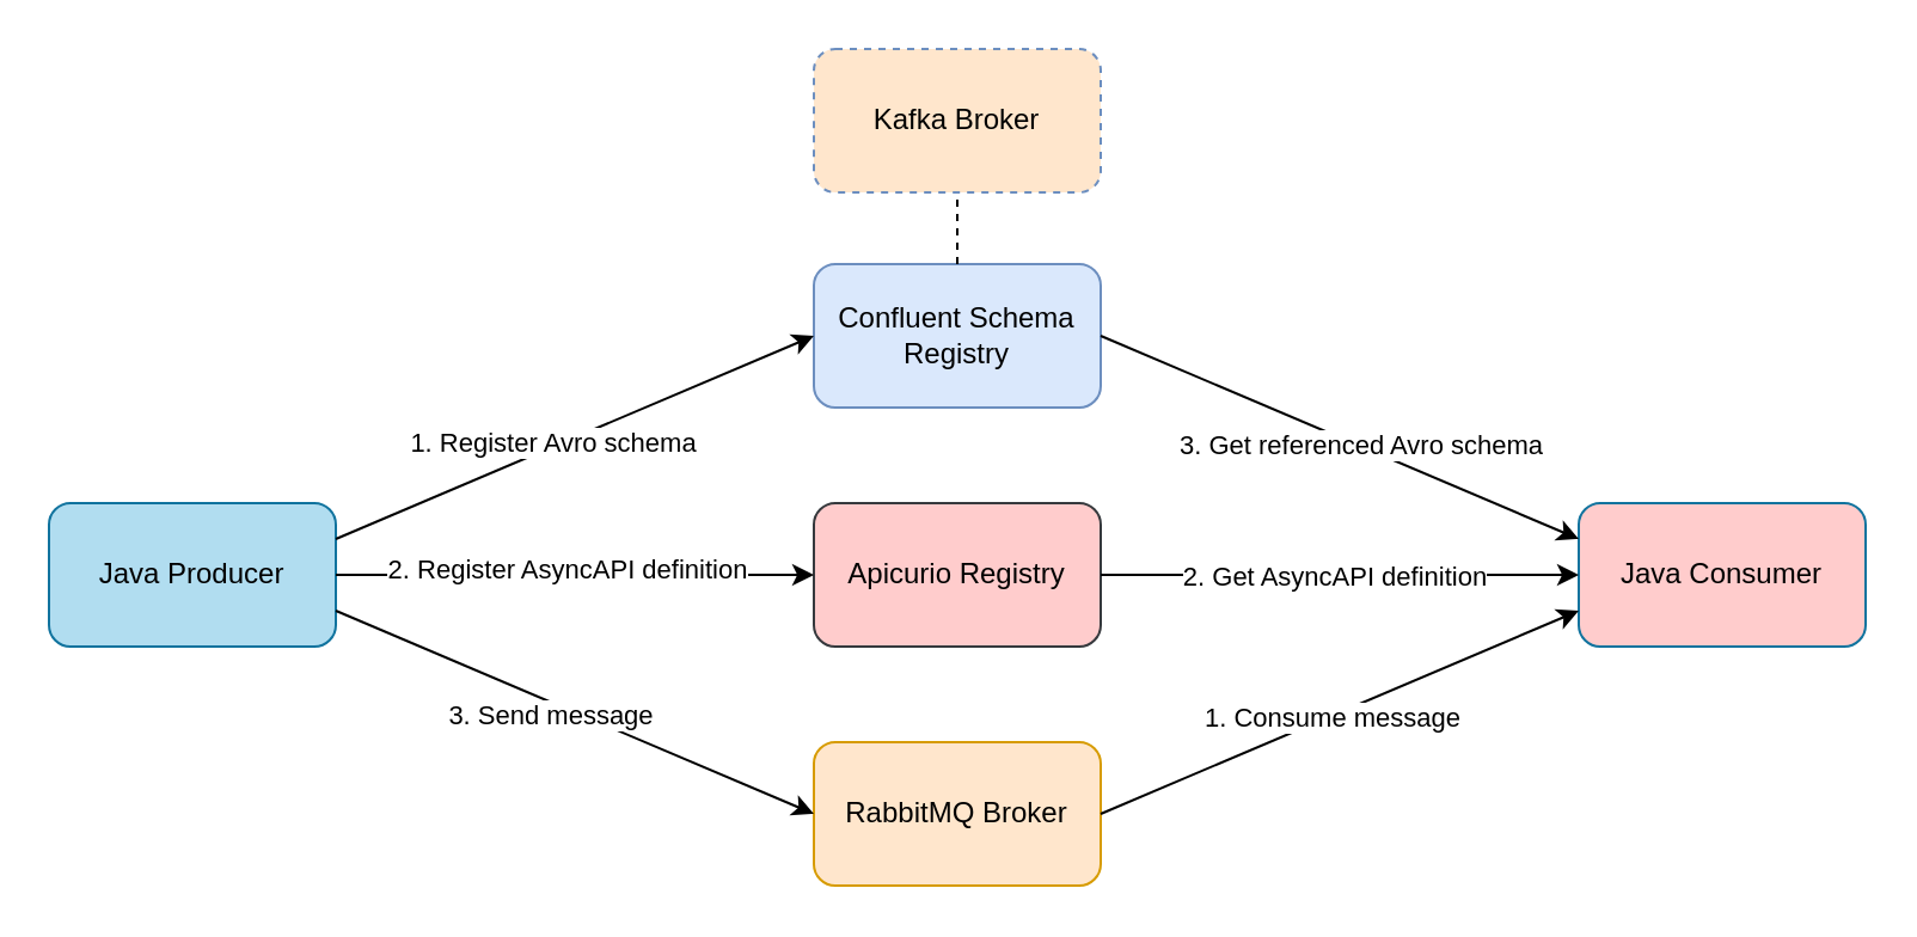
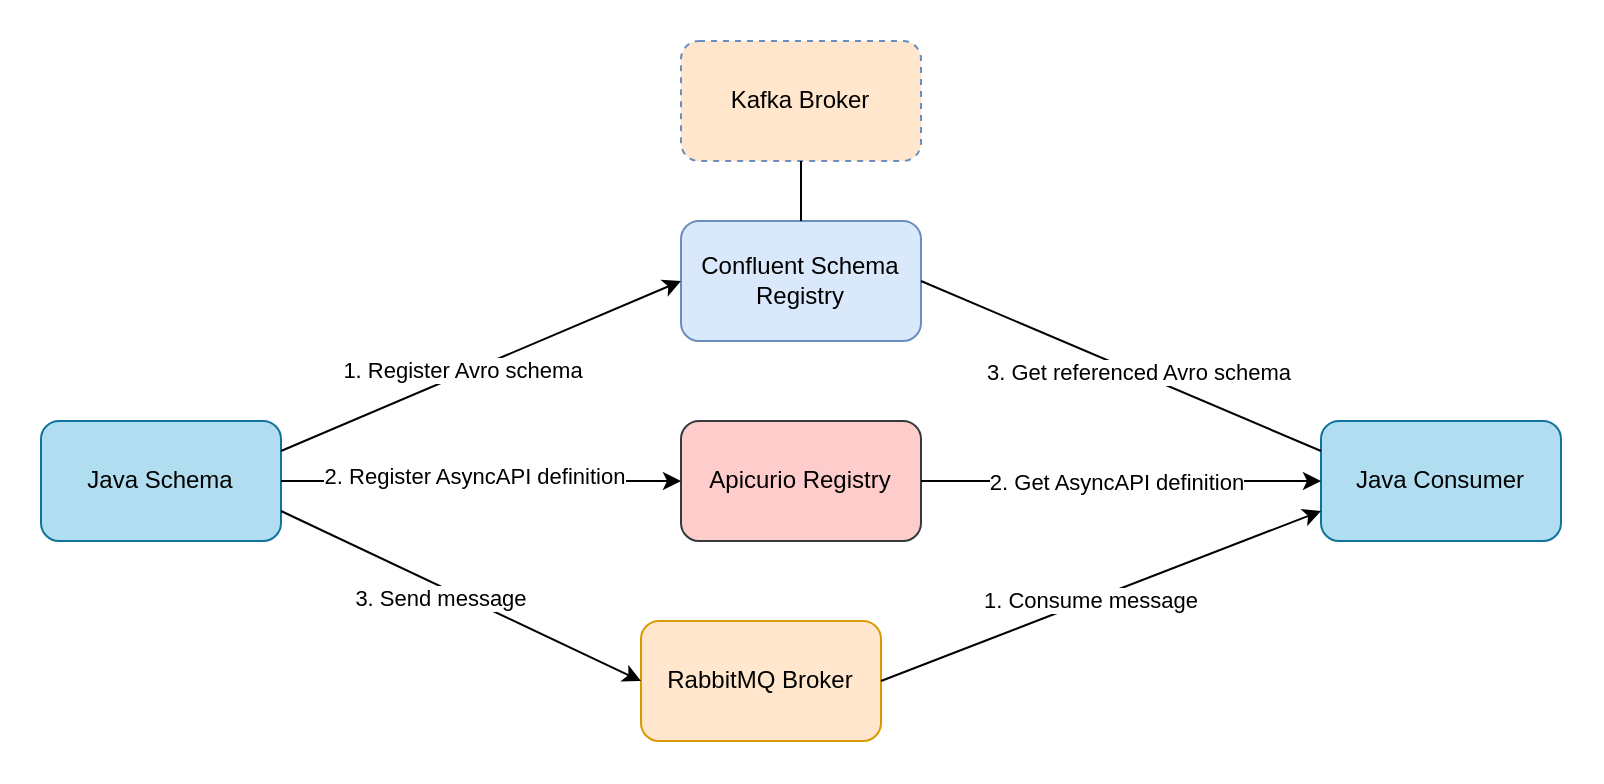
  <mxCell id="0" />
  <mxCell id="1" parent="0" />
  <mxCell id="2" value="Confluent Schema Registry" style="rounded=1;whiteSpace=wrap;html=1;fillColor=#dae8fc;strokeColor=#6c8ebf;" vertex="1" parent="1"><mxGeometry x="340" y="110" width="120" height="60" as="geometry" /></mxCell>
- <mxCell id="3" value="RabbitMQ Broker" style="rounded=1;whiteSpace=wrap;html=1;fillColor=#ffe6cc;strokeColor=#d79b00;" vertex="1" parent="1"><mxGeometry x="340" y="310" width="120" height="60" as="geometry" /></mxCell>
+ <mxCell id="3" value="RabbitMQ Broker" style="rounded=1;whiteSpace=wrap;html=1;fillColor=#ffe6cc;strokeColor=#d79b00;" vertex="1" parent="1"><mxGeometry x="320" y="310" width="120" height="60" as="geometry" /></mxCell>
  <mxCell id="4" value="Kafka Broker" style="rounded=1;whiteSpace=wrap;html=1;dashed=1;fillColor=#ffe6cc;strokeColor=#6c8ebf;" vertex="1" parent="1"><mxGeometry x="340" y="20" width="120" height="60" as="geometry" /></mxCell>
- <mxCell id="5" value="Java Producer" style="rounded=1;whiteSpace=wrap;html=1;fillColor=#b1ddf0;strokeColor=#10739e;" vertex="1" parent="1"><mxGeometry x="20" y="210" width="120" height="60" as="geometry" /></mxCell>
- <mxCell id="6" value="Java Consumer" style="rounded=1;whiteSpace=wrap;html=1;fillColor=#ffcccc;strokeColor=#10739e;" vertex="1" parent="1"><mxGeometry x="660" y="210" width="120" height="60" as="geometry" /></mxCell>
+ <mxCell id="5" value="Java Schema" style="rounded=1;whiteSpace=wrap;html=1;fillColor=#b1ddf0;strokeColor=#10739e;" vertex="1" parent="1"><mxGeometry x="20" y="210" width="120" height="60" as="geometry" /></mxCell>
+ <mxCell id="6" value="Java Consumer" style="rounded=1;whiteSpace=wrap;html=1;fillColor=#b1ddf0;strokeColor=#10739e;" vertex="1" parent="1"><mxGeometry x="660" y="210" width="120" height="60" as="geometry" /></mxCell>
  <mxCell id="7" value="Apicurio Registry" style="rounded=1;whiteSpace=wrap;html=1;fillColor=#ffcccc;strokeColor=#36393d;" vertex="1" parent="1"><mxGeometry x="340" y="210" width="120" height="60" as="geometry" /></mxCell>
  <mxCell id="8" value="" style="endArrow=classic;html=1;exitX=1;exitY=0.25;exitDx=0;exitDy=0;entryX=0;entryY=0.5;entryDx=0;entryDy=0;" edge="1" parent="1" source="5" target="2"><mxGeometry width="50" height="50" relative="1" as="geometry"><mxPoint x="240" y="220" as="sourcePoint" /><mxPoint x="309" y="148" as="targetPoint" /></mxGeometry></mxCell>
  <mxCell id="9" value="1. Register Avro schema" style="edgeLabel;html=1;align=center;verticalAlign=middle;resizable=0;points=[];" vertex="1" connectable="0" parent="8"><mxGeometry x="-0.288" y="1" relative="1" as="geometry"><mxPoint x="20" y="-9" as="offset" /></mxGeometry></mxCell>
  <mxCell id="10" value="" style="endArrow=classic;html=1;exitX=1;exitY=0.5;exitDx=0;exitDy=0;entryX=0;entryY=0.5;entryDx=0;entryDy=0;" edge="1" parent="1" source="5" target="7"><mxGeometry width="50" height="50" relative="1" as="geometry"><mxPoint x="170" y="360" as="sourcePoint" /><mxPoint x="220" y="310" as="targetPoint" /></mxGeometry></mxCell>
  <mxCell id="11" value="2. Register AsyncAPI definition" style="edgeLabel;html=1;align=center;verticalAlign=middle;resizable=0;points=[];" vertex="1" connectable="0" parent="10"><mxGeometry x="0.179" y="3" relative="1" as="geometry"><mxPoint x="-22" as="offset" /></mxGeometry></mxCell>
  <mxCell id="12" value="" style="endArrow=classic;html=1;exitX=1;exitY=0.75;exitDx=0;exitDy=0;entryX=0;entryY=0.5;entryDx=0;entryDy=0;" edge="1" parent="1" source="5" target="3"><mxGeometry width="50" height="50" relative="1" as="geometry"><mxPoint x="230" y="410" as="sourcePoint" /><mxPoint x="280" y="360" as="targetPoint" /></mxGeometry></mxCell>
  <mxCell id="13" value="3. Send message" style="edgeLabel;html=1;align=center;verticalAlign=middle;resizable=0;points=[];" vertex="1" connectable="0" parent="12"><mxGeometry x="0.111" y="4" relative="1" as="geometry"><mxPoint x="-23" as="offset" /></mxGeometry></mxCell>
- <mxCell id="14" value="" style="endArrow=classic;html=1;exitX=1;exitY=0.5;exitDx=0;exitDy=0;entryX=0;entryY=0.25;entryDx=0;entryDy=0;" edge="1" parent="1" source="2" target="6"><mxGeometry width="50" height="50" relative="1" as="geometry"><mxPoint x="630" y="390" as="sourcePoint" /><mxPoint x="680" y="340" as="targetPoint" /></mxGeometry></mxCell>
+ <mxCell id="14" value="" style="endArrow=none;html=1;exitX=1;exitY=0.5;exitDx=0;exitDy=0;entryX=0;entryY=0.25;entryDx=0;entryDy=0;" edge="1" parent="1" source="2" target="6"><mxGeometry width="50" height="50" relative="1" as="geometry"><mxPoint x="630" y="390" as="sourcePoint" /><mxPoint x="680" y="340" as="targetPoint" /></mxGeometry></mxCell>
  <mxCell id="15" value="3. Get referenced Avro schema" style="edgeLabel;html=1;align=center;verticalAlign=middle;resizable=0;points=[];" vertex="1" connectable="0" parent="14"><mxGeometry x="-0.36" y="2" relative="1" as="geometry"><mxPoint x="43" y="20" as="offset" /></mxGeometry></mxCell>
  <mxCell id="16" value="" style="endArrow=classic;html=1;exitX=1;exitY=0.5;exitDx=0;exitDy=0;entryX=0;entryY=0.75;entryDx=0;entryDy=0;" edge="1" parent="1" source="3" target="6"><mxGeometry width="50" height="50" relative="1" as="geometry"><mxPoint x="670" y="380" as="sourcePoint" /><mxPoint x="720" y="330" as="targetPoint" /></mxGeometry></mxCell>
  <mxCell id="17" value="1. Consume message" style="edgeLabel;html=1;align=center;verticalAlign=middle;resizable=0;points=[];" vertex="1" connectable="0" parent="16"><mxGeometry x="-0.264" relative="1" as="geometry"><mxPoint x="23" y="-9" as="offset" /></mxGeometry></mxCell>
  <mxCell id="18" value="" style="endArrow=classic;html=1;exitX=1;exitY=0.5;exitDx=0;exitDy=0;entryX=0;entryY=0.5;entryDx=0;entryDy=0;" edge="1" parent="1" source="7" target="6"><mxGeometry width="50" height="50" relative="1" as="geometry"><mxPoint x="690" y="400" as="sourcePoint" /><mxPoint x="640" y="250" as="targetPoint" /></mxGeometry></mxCell>
  <mxCell id="19" value="2. Get AsyncAPI definition" style="edgeLabel;html=1;align=center;verticalAlign=middle;resizable=0;points=[];" vertex="1" connectable="0" parent="18"><mxGeometry x="-0.44" y="2" relative="1" as="geometry"><mxPoint x="41" y="2" as="offset" /></mxGeometry></mxCell>
- <mxCell id="20" value="" style="endArrow=none;html=1;exitX=0.5;exitY=0;exitDx=0;exitDy=0;entryX=0.5;entryY=1;entryDx=0;entryDy=0;dashed=1;" edge="1" parent="1" source="2" target="4"><mxGeometry width="50" height="50" relative="1" as="geometry"><mxPoint x="230" y="100" as="sourcePoint" /><mxPoint x="280" y="50" as="targetPoint" /></mxGeometry></mxCell>
+ <mxCell id="20" value="" style="endArrow=none;html=1;exitX=0.5;exitY=0;exitDx=0;exitDy=0;entryX=0.5;entryY=1;entryDx=0;entryDy=0;" edge="1" parent="1" source="2" target="4"><mxGeometry width="50" height="50" relative="1" as="geometry"><mxPoint x="230" y="100" as="sourcePoint" /><mxPoint x="280" y="50" as="targetPoint" /></mxGeometry></mxCell>
